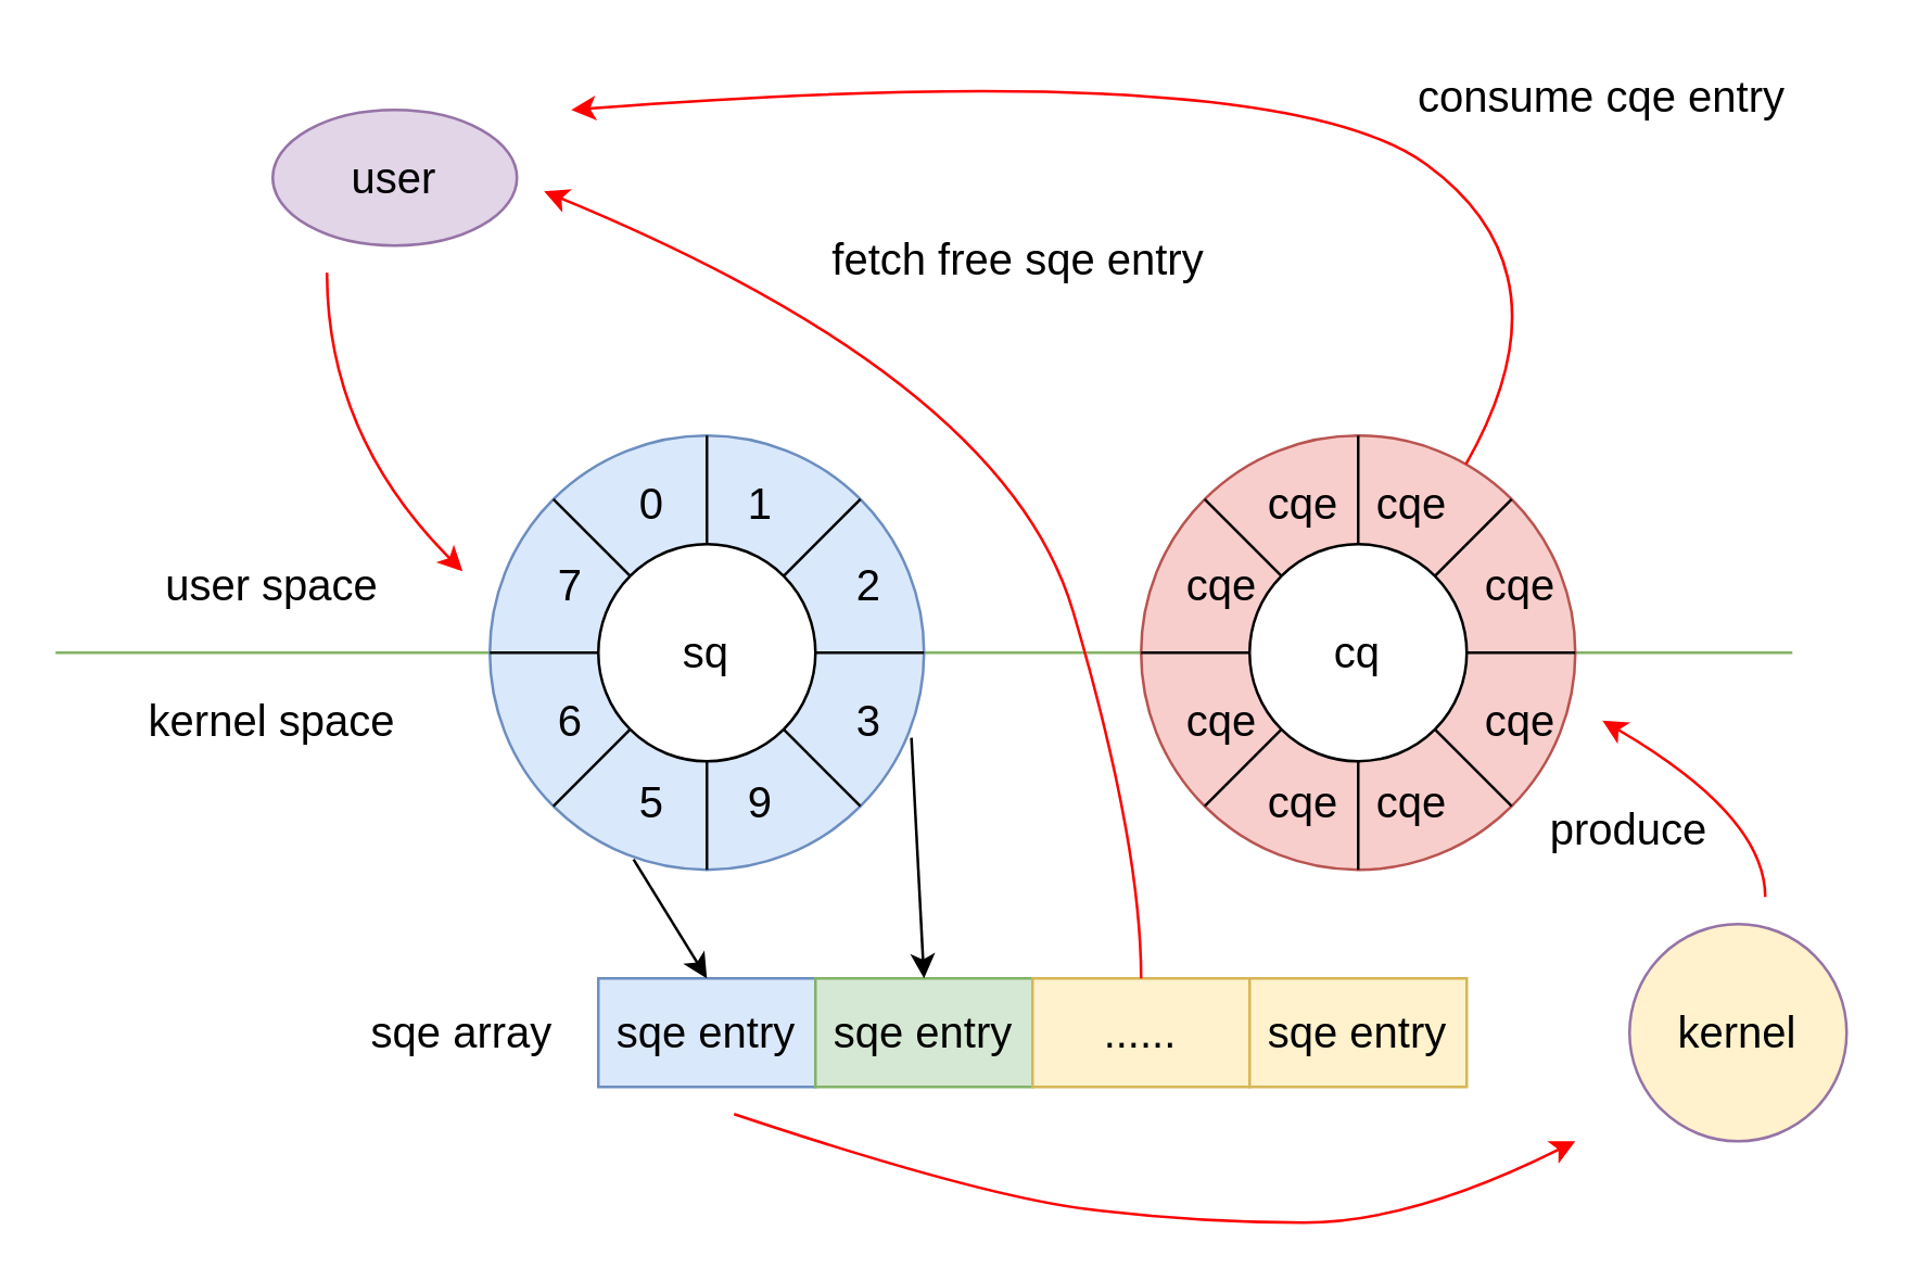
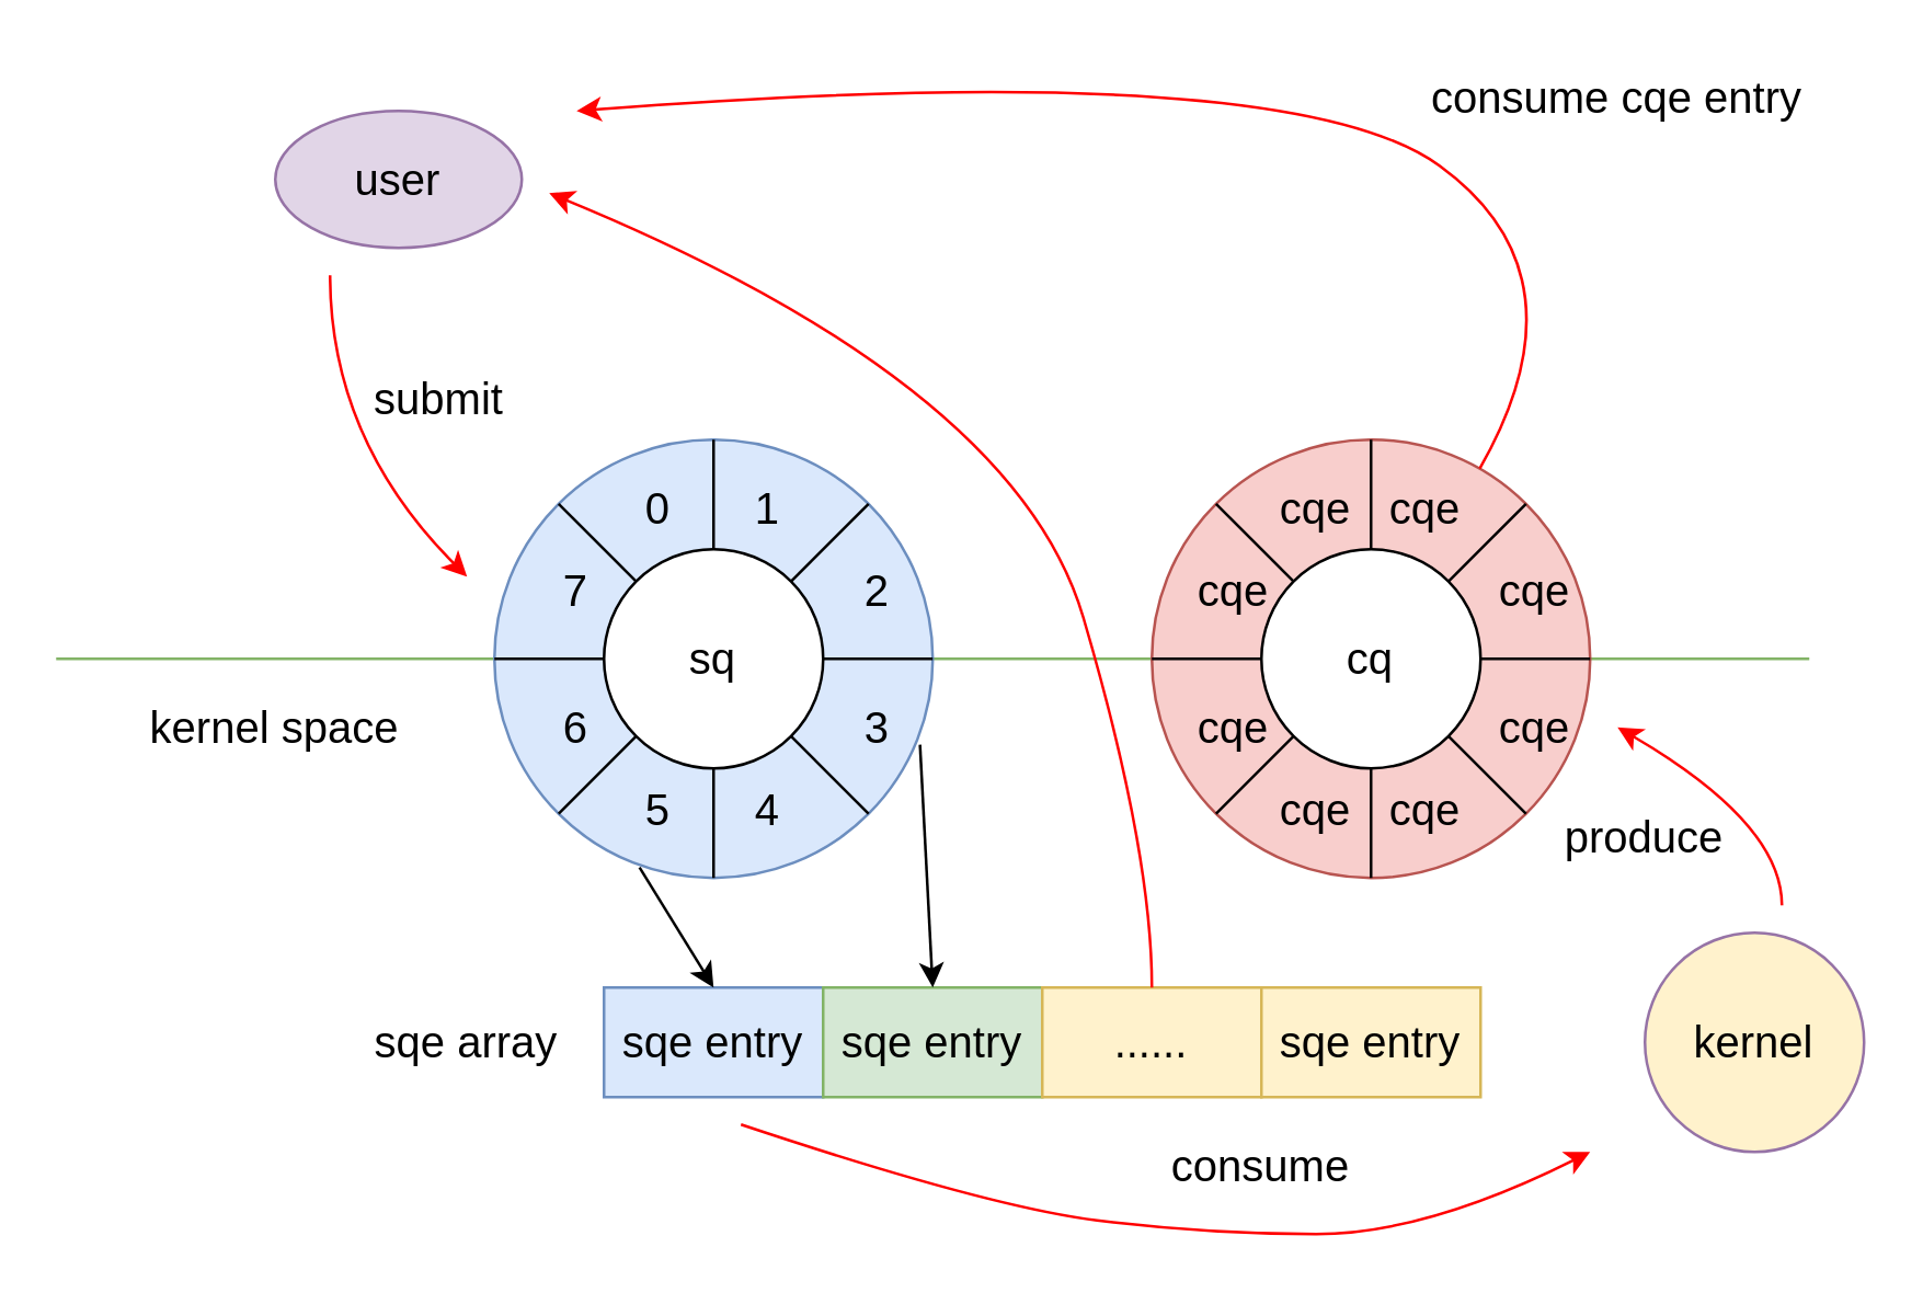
  <mxCell id="0" />
  <mxCell id="1" parent="0" />
  <mxCell id="2" value="" style="endArrow=none;html=1;rounded=0;strokeColor=#82B366;" edge="1" parent="1"><mxGeometry width="50" height="50" relative="1" as="geometry"><mxPoint x="20" y="240" as="sourcePoint" /><mxPoint x="660" y="240" as="targetPoint" /></mxGeometry></mxCell>
  <mxCell id="3" value="" style="ellipse;whiteSpace=wrap;html=1;aspect=fixed;fillColor=#dae8fc;strokeColor=#6c8ebf;" vertex="1" parent="1"><mxGeometry x="180" y="160" width="160" height="160" as="geometry" /></mxCell>
  <mxCell id="4" value="" style="ellipse;whiteSpace=wrap;html=1;aspect=fixed;" vertex="1" parent="1"><mxGeometry x="220" y="200" width="80" height="80" as="geometry" /></mxCell>
  <mxCell id="5" value="&lt;font style=&quot;font-size: 16px;&quot;&gt;sq&lt;/font&gt;" style="text;html=1;align=center;verticalAlign=middle;whiteSpace=wrap;rounded=0;" vertex="1" parent="1"><mxGeometry x="230" y="225" width="60" height="30" as="geometry" /></mxCell>
  <mxCell id="6" value="" style="ellipse;whiteSpace=wrap;html=1;aspect=fixed;fillColor=#f8cecc;strokeColor=#b85450;" vertex="1" parent="1"><mxGeometry x="420" y="160" width="160" height="160" as="geometry" /></mxCell>
  <mxCell id="7" value="" style="ellipse;whiteSpace=wrap;html=1;aspect=fixed;" vertex="1" parent="1"><mxGeometry x="460" y="200" width="80" height="80" as="geometry" /></mxCell>
  <mxCell id="8" value="&lt;font style=&quot;font-size: 16px;&quot;&gt;cq&lt;/font&gt;" style="text;html=1;align=center;verticalAlign=middle;whiteSpace=wrap;rounded=0;" vertex="1" parent="1"><mxGeometry x="470" y="225" width="60" height="30" as="geometry" /></mxCell>
  <mxCell id="9" value="" style="endArrow=none;html=1;rounded=0;exitX=0.5;exitY=0;exitDx=0;exitDy=0;entryX=0.5;entryY=0;entryDx=0;entryDy=0;" edge="1" parent="1" source="4" target="3"><mxGeometry width="50" height="50" relative="1" as="geometry"><mxPoint x="370" y="270" as="sourcePoint" /><mxPoint x="420" y="220" as="targetPoint" /></mxGeometry></mxCell>
  <mxCell id="10" value="" style="endArrow=none;html=1;rounded=0;exitX=0.5;exitY=1;exitDx=0;exitDy=0;entryX=0.5;entryY=1;entryDx=0;entryDy=0;" edge="1" parent="1" source="4" target="3"><mxGeometry width="50" height="50" relative="1" as="geometry"><mxPoint x="370" y="250" as="sourcePoint" /><mxPoint x="420" y="200" as="targetPoint" /></mxGeometry></mxCell>
  <mxCell id="11" value="" style="endArrow=none;html=1;rounded=0;exitX=1;exitY=0.5;exitDx=0;exitDy=0;entryX=1;entryY=0.5;entryDx=0;entryDy=0;" edge="1" parent="1" source="4" target="3"><mxGeometry width="50" height="50" relative="1" as="geometry"><mxPoint x="370" y="250" as="sourcePoint" /><mxPoint x="420" y="200" as="targetPoint" /></mxGeometry></mxCell>
  <mxCell id="12" value="" style="endArrow=none;html=1;rounded=0;exitX=0;exitY=0.5;exitDx=0;exitDy=0;entryX=0;entryY=0.5;entryDx=0;entryDy=0;" edge="1" parent="1" source="4" target="3"><mxGeometry width="50" height="50" relative="1" as="geometry"><mxPoint x="370" y="250" as="sourcePoint" /><mxPoint x="420" y="200" as="targetPoint" /></mxGeometry></mxCell>
  <mxCell id="13" value="" style="endArrow=none;html=1;rounded=0;exitX=0;exitY=0.5;exitDx=0;exitDy=0;entryX=0;entryY=0.5;entryDx=0;entryDy=0;" edge="1" parent="1" source="7" target="6"><mxGeometry width="50" height="50" relative="1" as="geometry"><mxPoint x="370" y="250" as="sourcePoint" /><mxPoint x="420" y="200" as="targetPoint" /></mxGeometry></mxCell>
  <mxCell id="14" value="" style="endArrow=none;html=1;rounded=0;exitX=0.5;exitY=1;exitDx=0;exitDy=0;entryX=0.5;entryY=1;entryDx=0;entryDy=0;" edge="1" parent="1" source="7" target="6"><mxGeometry width="50" height="50" relative="1" as="geometry"><mxPoint x="370" y="250" as="sourcePoint" /><mxPoint x="420" y="200" as="targetPoint" /></mxGeometry></mxCell>
  <mxCell id="15" value="" style="endArrow=none;html=1;rounded=0;exitX=1;exitY=0.5;exitDx=0;exitDy=0;entryX=1;entryY=0.5;entryDx=0;entryDy=0;" edge="1" parent="1" source="7" target="6"><mxGeometry width="50" height="50" relative="1" as="geometry"><mxPoint x="370" y="250" as="sourcePoint" /><mxPoint x="420" y="200" as="targetPoint" /></mxGeometry></mxCell>
  <mxCell id="16" value="" style="endArrow=none;html=1;rounded=0;exitX=0.5;exitY=0;exitDx=0;exitDy=0;" edge="1" parent="1" source="7" target="6"><mxGeometry width="50" height="50" relative="1" as="geometry"><mxPoint x="370" y="250" as="sourcePoint" /><mxPoint x="420" y="200" as="targetPoint" /></mxGeometry></mxCell>
  <mxCell id="17" value="" style="endArrow=none;html=1;rounded=0;entryX=1;entryY=1;entryDx=0;entryDy=0;" edge="1" parent="1" source="3" target="4"><mxGeometry width="50" height="50" relative="1" as="geometry"><mxPoint x="370" y="250" as="sourcePoint" /><mxPoint x="420" y="200" as="targetPoint" /></mxGeometry></mxCell>
  <mxCell id="18" value="" style="endArrow=none;html=1;rounded=0;exitX=0;exitY=1;exitDx=0;exitDy=0;entryX=0;entryY=1;entryDx=0;entryDy=0;" edge="1" parent="1" source="4" target="3"><mxGeometry width="50" height="50" relative="1" as="geometry"><mxPoint x="370" y="250" as="sourcePoint" /><mxPoint x="420" y="200" as="targetPoint" /></mxGeometry></mxCell>
  <mxCell id="19" value="" style="endArrow=none;html=1;rounded=0;exitX=1;exitY=0;exitDx=0;exitDy=0;entryX=1;entryY=0;entryDx=0;entryDy=0;" edge="1" parent="1" source="4" target="3"><mxGeometry width="50" height="50" relative="1" as="geometry"><mxPoint x="370" y="250" as="sourcePoint" /><mxPoint x="420" y="200" as="targetPoint" /></mxGeometry></mxCell>
  <mxCell id="20" value="" style="endArrow=none;html=1;rounded=0;exitX=0;exitY=0;exitDx=0;exitDy=0;entryX=0;entryY=0;entryDx=0;entryDy=0;" edge="1" parent="1" source="4" target="3"><mxGeometry width="50" height="50" relative="1" as="geometry"><mxPoint x="370" y="250" as="sourcePoint" /><mxPoint x="420" y="200" as="targetPoint" /></mxGeometry></mxCell>
  <mxCell id="21" value="" style="endArrow=none;html=1;rounded=0;entryX=0;entryY=0;entryDx=0;entryDy=0;exitX=0;exitY=0;exitDx=0;exitDy=0;" edge="1" parent="1" source="6" target="7"><mxGeometry width="50" height="50" relative="1" as="geometry"><mxPoint x="370" y="250" as="sourcePoint" /><mxPoint x="420" y="200" as="targetPoint" /></mxGeometry></mxCell>
  <mxCell id="22" value="" style="endArrow=none;html=1;rounded=0;exitX=0;exitY=1;exitDx=0;exitDy=0;entryX=0;entryY=1;entryDx=0;entryDy=0;" edge="1" parent="1" source="7" target="6"><mxGeometry width="50" height="50" relative="1" as="geometry"><mxPoint x="370" y="250" as="sourcePoint" /><mxPoint x="420" y="200" as="targetPoint" /></mxGeometry></mxCell>
  <mxCell id="23" value="" style="endArrow=none;html=1;rounded=0;exitX=1;exitY=0;exitDx=0;exitDy=0;" edge="1" parent="1" source="7" target="6"><mxGeometry width="50" height="50" relative="1" as="geometry"><mxPoint x="370" y="250" as="sourcePoint" /><mxPoint x="420" y="200" as="targetPoint" /></mxGeometry></mxCell>
  <mxCell id="24" value="" style="endArrow=none;html=1;rounded=0;exitX=1;exitY=1;exitDx=0;exitDy=0;entryX=1;entryY=1;entryDx=0;entryDy=0;" edge="1" parent="1" source="7" target="6"><mxGeometry width="50" height="50" relative="1" as="geometry"><mxPoint x="370" y="250" as="sourcePoint" /><mxPoint x="420" y="200" as="targetPoint" /></mxGeometry></mxCell>
  <mxCell id="25" value="&lt;font style=&quot;font-size: 16px;&quot;&gt;0&lt;/font&gt;" style="text;html=1;align=center;verticalAlign=middle;whiteSpace=wrap;rounded=0;" vertex="1" parent="1"><mxGeometry x="210" y="170" width="60" height="30" as="geometry" /></mxCell>
  <mxCell id="26" value="&lt;font style=&quot;font-size: 16px;&quot;&gt;1&lt;/font&gt;" style="text;html=1;align=center;verticalAlign=middle;whiteSpace=wrap;rounded=0;" vertex="1" parent="1"><mxGeometry x="250" y="170" width="60" height="30" as="geometry" /></mxCell>
  <mxCell id="27" value="&lt;font style=&quot;font-size: 16px;&quot;&gt;2&lt;/font&gt;" style="text;html=1;align=center;verticalAlign=middle;whiteSpace=wrap;rounded=0;" vertex="1" parent="1"><mxGeometry x="290" y="200" width="60" height="30" as="geometry" /></mxCell>
  <mxCell id="28" value="&lt;font style=&quot;font-size: 16px;&quot;&gt;3&lt;/font&gt;" style="text;html=1;align=center;verticalAlign=middle;whiteSpace=wrap;rounded=0;" vertex="1" parent="1"><mxGeometry x="290" y="250" width="60" height="30" as="geometry" /></mxCell>
- <mxCell id="29" value="&lt;font style=&quot;font-size: 16px;&quot;&gt;9&lt;/font&gt;" style="text;html=1;align=center;verticalAlign=middle;whiteSpace=wrap;rounded=0;" vertex="1" parent="1"><mxGeometry x="250" y="280" width="60" height="30" as="geometry" /></mxCell>
+ <mxCell id="29" value="&lt;font style=&quot;font-size: 16px;&quot;&gt;4&lt;/font&gt;" style="text;html=1;align=center;verticalAlign=middle;whiteSpace=wrap;rounded=0;" vertex="1" parent="1"><mxGeometry x="250" y="280" width="60" height="30" as="geometry" /></mxCell>
  <mxCell id="30" value="&lt;font style=&quot;font-size: 16px;&quot;&gt;5&lt;/font&gt;" style="text;html=1;align=center;verticalAlign=middle;whiteSpace=wrap;rounded=0;" vertex="1" parent="1"><mxGeometry x="210" y="280" width="60" height="30" as="geometry" /></mxCell>
  <mxCell id="31" value="&lt;font style=&quot;font-size: 16px;&quot;&gt;6&lt;/font&gt;" style="text;html=1;align=center;verticalAlign=middle;whiteSpace=wrap;rounded=0;" vertex="1" parent="1"><mxGeometry x="180" y="250" width="60" height="30" as="geometry" /></mxCell>
  <mxCell id="32" value="&lt;font style=&quot;font-size: 16px;&quot;&gt;7&lt;/font&gt;" style="text;html=1;align=center;verticalAlign=middle;whiteSpace=wrap;rounded=0;" vertex="1" parent="1"><mxGeometry x="180" y="200" width="60" height="30" as="geometry" /></mxCell>
  <mxCell id="33" value="&lt;font style=&quot;font-size: 16px;&quot;&gt;cqe&lt;/font&gt;" style="text;html=1;align=center;verticalAlign=middle;whiteSpace=wrap;rounded=0;" vertex="1" parent="1"><mxGeometry x="450" y="170" width="60" height="30" as="geometry" /></mxCell>
  <mxCell id="34" value="&lt;font style=&quot;font-size: 16px;&quot;&gt;cqe&lt;/font&gt;" style="text;html=1;align=center;verticalAlign=middle;whiteSpace=wrap;rounded=0;" vertex="1" parent="1"><mxGeometry x="490" y="170" width="60" height="30" as="geometry" /></mxCell>
  <mxCell id="35" value="&lt;font style=&quot;font-size: 16px;&quot;&gt;cqe&lt;/font&gt;" style="text;html=1;align=center;verticalAlign=middle;whiteSpace=wrap;rounded=0;" vertex="1" parent="1"><mxGeometry x="530" y="200" width="60" height="30" as="geometry" /></mxCell>
  <mxCell id="36" value="&lt;font style=&quot;font-size: 16px;&quot;&gt;cqe&lt;/font&gt;" style="text;html=1;align=center;verticalAlign=middle;whiteSpace=wrap;rounded=0;" vertex="1" parent="1"><mxGeometry x="530" y="250" width="60" height="30" as="geometry" /></mxCell>
  <mxCell id="37" value="&lt;font style=&quot;font-size: 16px;&quot;&gt;cqe&lt;/font&gt;" style="text;html=1;align=center;verticalAlign=middle;whiteSpace=wrap;rounded=0;" vertex="1" parent="1"><mxGeometry x="490" y="280" width="60" height="30" as="geometry" /></mxCell>
  <mxCell id="38" value="&lt;font style=&quot;font-size: 16px;&quot;&gt;cqe&lt;/font&gt;" style="text;html=1;align=center;verticalAlign=middle;whiteSpace=wrap;rounded=0;" vertex="1" parent="1"><mxGeometry x="450" y="280" width="60" height="30" as="geometry" /></mxCell>
  <mxCell id="39" value="&lt;font style=&quot;font-size: 16px;&quot;&gt;cqe&lt;/font&gt;" style="text;html=1;align=center;verticalAlign=middle;whiteSpace=wrap;rounded=0;" vertex="1" parent="1"><mxGeometry x="420" y="250" width="60" height="30" as="geometry" /></mxCell>
  <mxCell id="40" value="&lt;font style=&quot;font-size: 16px;&quot;&gt;cqe&lt;/font&gt;" style="text;html=1;align=center;verticalAlign=middle;whiteSpace=wrap;rounded=0;" vertex="1" parent="1"><mxGeometry x="420" y="200" width="60" height="30" as="geometry" /></mxCell>
  <mxCell id="41" value="" style="group" vertex="1" connectable="0" parent="1"><mxGeometry x="220" y="360" width="320" height="40" as="geometry" /></mxCell>
  <mxCell id="42" value="&lt;font style=&quot;font-size: 16px;&quot;&gt;sqe entry&lt;/font&gt;" style="rounded=0;whiteSpace=wrap;html=1;fillColor=#dae8fc;strokeColor=#6c8ebf;" vertex="1" parent="41"><mxGeometry width="80" height="40" as="geometry" /></mxCell>
  <mxCell id="43" value="&lt;font style=&quot;font-size: 16px;&quot;&gt;sqe entry&lt;/font&gt;" style="rounded=0;whiteSpace=wrap;html=1;fillColor=#d5e8d4;strokeColor=#82b366;" vertex="1" parent="41"><mxGeometry x="80" width="80" height="40" as="geometry" /></mxCell>
  <mxCell id="44" value="&lt;font style=&quot;font-size: 16px;&quot;&gt;......&lt;/font&gt;" style="rounded=0;whiteSpace=wrap;html=1;fillColor=#fff2cc;strokeColor=#d6b656;" vertex="1" parent="41"><mxGeometry x="160" width="80" height="40" as="geometry" /></mxCell>
  <mxCell id="45" value="&lt;font style=&quot;font-size: 16px;&quot;&gt;sqe entry&lt;/font&gt;" style="rounded=0;whiteSpace=wrap;html=1;fillColor=#fff2cc;strokeColor=#d6b656;" vertex="1" parent="41"><mxGeometry x="240" width="80" height="40" as="geometry" /></mxCell>
  <mxCell id="46" value="&lt;font style=&quot;font-size: 16px;&quot;&gt;sqe array&lt;/font&gt;" style="text;html=1;align=center;verticalAlign=middle;whiteSpace=wrap;rounded=0;" vertex="1" parent="1"><mxGeometry x="130" y="365" width="80" height="30" as="geometry" /></mxCell>
- <mxCell id="47" value="&lt;font style=&quot;font-size: 16px;&quot;&gt;user space&lt;/font&gt;" style="text;html=1;align=center;verticalAlign=middle;whiteSpace=wrap;rounded=0;" vertex="1" parent="1"><mxGeometry x="55" y="200" width="90" height="30" as="geometry" /></mxCell>
  <mxCell id="48" value="&lt;font style=&quot;font-size: 16px;&quot;&gt;kernel space&lt;/font&gt;" style="text;html=1;align=center;verticalAlign=middle;whiteSpace=wrap;rounded=0;" vertex="1" parent="1"><mxGeometry x="50" y="250" width="100" height="30" as="geometry" /></mxCell>
  <mxCell id="49" value="" style="endArrow=classic;html=1;rounded=0;exitX=0.331;exitY=0.976;exitDx=0;exitDy=0;entryX=0.5;entryY=0;entryDx=0;entryDy=0;exitPerimeter=0;" edge="1" parent="1" source="3" target="42"><mxGeometry width="50" height="50" relative="1" as="geometry"><mxPoint x="350" y="290" as="sourcePoint" /><mxPoint x="400" y="240" as="targetPoint" /></mxGeometry></mxCell>
  <mxCell id="50" value="" style="endArrow=classic;html=1;rounded=0;exitX=0.971;exitY=0.696;exitDx=0;exitDy=0;exitPerimeter=0;entryX=0.5;entryY=0;entryDx=0;entryDy=0;" edge="1" parent="1" source="3" target="43"><mxGeometry width="50" height="50" relative="1" as="geometry"><mxPoint x="350" y="290" as="sourcePoint" /><mxPoint x="400" y="240" as="targetPoint" /></mxGeometry></mxCell>
  <mxCell id="51" value="" style="curved=1;endArrow=classic;html=1;rounded=0;exitX=0.5;exitY=0;exitDx=0;exitDy=0;strokeColor=#FF0000;" edge="1" parent="1" source="44"><mxGeometry width="50" height="50" relative="1" as="geometry"><mxPoint x="355" y="310" as="sourcePoint" /><mxPoint x="200" y="70" as="targetPoint" /><Array as="points"><mxPoint x="420" y="310" /><mxPoint x="370" y="140" /></Array></mxGeometry></mxCell>
- <mxCell id="52" value="&lt;font style=&quot;font-size: 16px;&quot;&gt;fetch free sqe entry&lt;/font&gt;" style="text;html=1;align=center;verticalAlign=middle;whiteSpace=wrap;rounded=0;" vertex="1" parent="1"><mxGeometry x="300" y="80" width="150" height="30" as="geometry" /></mxCell>
  <mxCell id="53" value="&lt;font style=&quot;font-size: 16px;&quot;&gt;user&lt;/font&gt;" style="ellipse;whiteSpace=wrap;html=1;fillColor=#e1d5e7;strokeColor=#9673a6;" vertex="1" parent="1"><mxGeometry x="100" y="40" width="90" height="50" as="geometry" /></mxCell>
  <mxCell id="54" value="" style="curved=1;endArrow=classic;html=1;rounded=0;strokeColor=#FF0000;" edge="1" parent="1"><mxGeometry width="50" height="50" relative="1" as="geometry"><mxPoint x="120" y="100" as="sourcePoint" /><mxPoint x="170" y="210" as="targetPoint" /><Array as="points"><mxPoint x="120" y="160" /></Array></mxGeometry></mxCell>
+ <mxCell id="55" value="&lt;font style=&quot;font-size: 16px;&quot;&gt;submit&lt;/font&gt;" style="text;html=1;align=center;verticalAlign=middle;whiteSpace=wrap;rounded=0;" vertex="1" parent="1"><mxGeometry x="130" y="130" width="60" height="30" as="geometry" /></mxCell>
  <mxCell id="56" value="" style="curved=1;endArrow=classic;html=1;rounded=0;strokeColor=#FF0000;" edge="1" parent="1" source="6"><mxGeometry width="50" height="50" relative="1" as="geometry"><mxPoint x="590" y="210" as="sourcePoint" /><mxPoint x="210" y="40" as="targetPoint" /><Array as="points"><mxPoint x="580" y="100" /><mxPoint x="470" y="20" /></Array></mxGeometry></mxCell>
  <mxCell id="57" value="&lt;font style=&quot;font-size: 16px;&quot;&gt;consume cqe entry&lt;/font&gt;" style="text;html=1;align=center;verticalAlign=middle;whiteSpace=wrap;rounded=0;" vertex="1" parent="1"><mxGeometry x="520" y="20" width="140" height="30" as="geometry" /></mxCell>
  <mxCell id="58" value="&lt;font style=&quot;font-size: 16px;&quot;&gt;kernel&lt;/font&gt;" style="ellipse;whiteSpace=wrap;html=1;aspect=fixed;fillColor=#fff2cc;strokeColor=#9673a6;" vertex="1" parent="1"><mxGeometry x="600" y="340" width="80" height="80" as="geometry" /></mxCell>
  <mxCell id="59" value="" style="curved=1;endArrow=classic;html=1;rounded=0;strokeColor=#FF0000;" edge="1" parent="1"><mxGeometry width="50" height="50" relative="1" as="geometry"><mxPoint x="270" y="410" as="sourcePoint" /><mxPoint x="580" y="420" as="targetPoint" /><Array as="points"><mxPoint x="360" y="440" /><mxPoint x="440" y="450" /><mxPoint x="520" y="450" /></Array></mxGeometry></mxCell>
+ <mxCell id="60" value="&lt;font style=&quot;font-size: 16px;&quot;&gt;consume&lt;/font&gt;" style="text;html=1;align=center;verticalAlign=middle;whiteSpace=wrap;rounded=0;" vertex="1" parent="1"><mxGeometry x="430" y="410" width="60" height="30" as="geometry" /></mxCell>
  <mxCell id="61" value="" style="curved=1;endArrow=classic;html=1;rounded=0;entryX=1;entryY=0.5;entryDx=0;entryDy=0;strokeColor=#FF0000;" edge="1" parent="1" target="36"><mxGeometry width="50" height="50" relative="1" as="geometry"><mxPoint x="650" y="330" as="sourcePoint" /><mxPoint x="680" y="280" as="targetPoint" /><Array as="points"><mxPoint x="650" y="300" /></Array></mxGeometry></mxCell>
  <mxCell id="62" value="&lt;font style=&quot;font-size: 16px;&quot;&gt;produce&lt;/font&gt;" style="text;html=1;align=center;verticalAlign=middle;whiteSpace=wrap;rounded=0;" vertex="1" parent="1"><mxGeometry x="570" y="290" width="60" height="30" as="geometry" /></mxCell>
